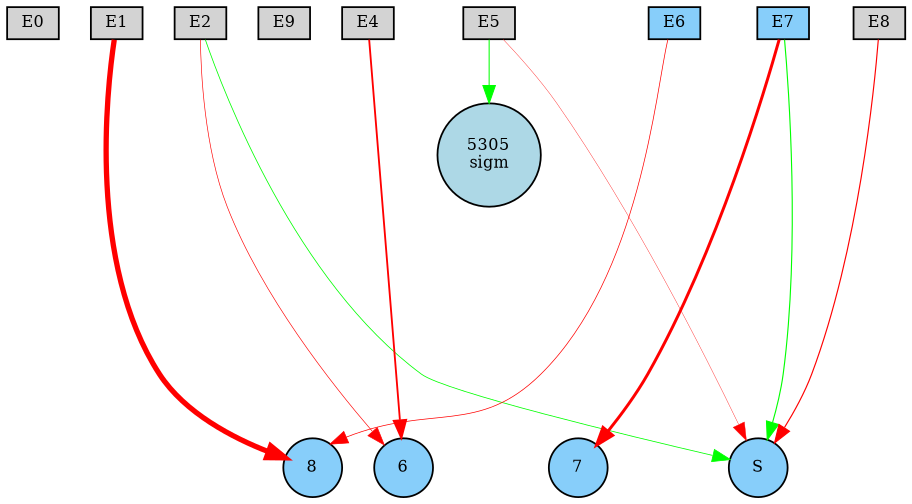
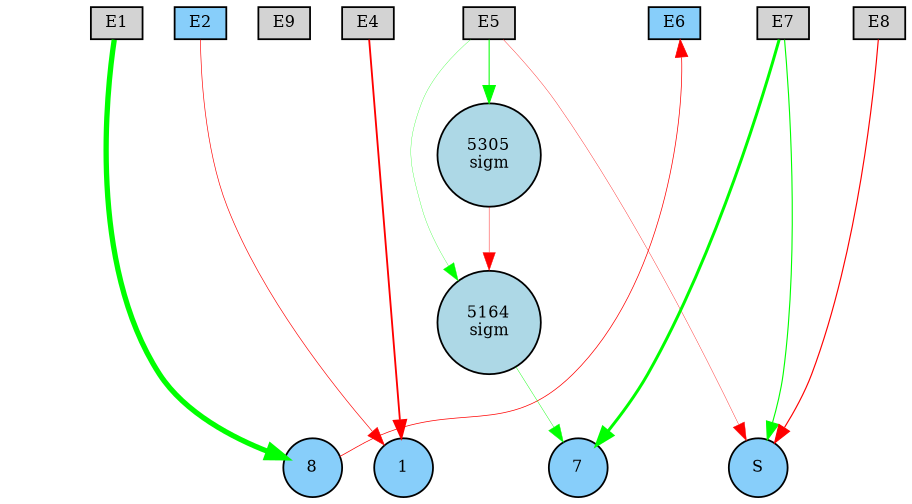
  digraph {
    node [fillcolor=lightgray fontsize=9 shape=box style=filled]
    edge [style=solid]
-   E0 [height=0.2 width=0.2]
    E1 [height=0.2 width=0.2]
-   E2 [height=0.2 width=0.2]
+   E2 [fillcolor=lightskyblue height=0.2 width=0.2]
    n4 [height=0.2 label=E9 width=0.2]
    E4 [height=0.2 width=0.2]
    E5 [height=0.2 width=0.2]
    E6 [fillcolor=lightskyblue height=0.2 width=0.2]
-   E7 [fillcolor=lightskyblue height=0.2 width=0.2]
+   E7 [height=0.2 width=0.2]
    E8 [height=0.2 width=0.2]
    n10 [fillcolor=lightskyblue height=0.2 label=8 shape=circle width=0.2]
-   1 [fillcolor=lightskyblue height=0.2 shape=circle width=0.2 label=6]
+   1 [fillcolor=lightskyblue height=0.2 shape=circle width=0.2]
    n12 [fillcolor=lightskyblue height=0.2 label=7 shape=circle width=0.2]
    S [fillcolor=lightskyblue height=0.2 shape=circle width=0.2]
+   n14 [fillcolor=lightblue height=0.2 label="5164\nsigm" shape=circle width=0.2]
    n15 [fillcolor=lightblue height=0.2 label="5305\nsigm" shape=circle width=0.2]
    subgraph sub_1 {
      rank=source
-     E0
      E1
      E2
      n4
      E4
      E5
      E6
      E7
      E8
    }
    subgraph sub_2 {
      rank=sink
      n10
      1
      n12
      S
    }
-   E0 -> E1 [style=invis]
    E1 -> E2 [style=invis]
-   E1 -> n10 [color=red penwidth=2.9744510659080667]
+   E1 -> n10 [color=green penwidth=2.9744510659080667]
    E2 -> n4 [style=invis]
    E2 -> 1 [color=red penwidth=0.3636531113022857]
-   E2 -> S [color=green penwidth=0.4423128278248456]
    n4 -> E4 [style=invis]
    E4 -> E5 [style=invis]
    E4 -> 1 [color=red penwidth=1.0401539672855387]
    E5 -> E6 [style=invis]
    E5 -> S [color=red penwidth=0.20315304296591336]
+   E5 -> n14 [color=green penwidth=0.16295108829467359]
    E5 -> n15 [color=green penwidth=0.5741032965729753]
    E6 -> E7 [style=invis]
-   E6 -> n10 [color=red penwidth=0.40604595268040355]
+   n10 -> E6 [color=red penwidth=0.40604595268040355]
    E7 -> E8 [style=invis]
-   E7 -> n12 [color=red penwidth=1.6624263963049175]
+   E7 -> n12 [color=green penwidth=1.6624263963049175]
    E7 -> S [color=green penwidth=0.6311321400328009]
    E8 -> S [color=red penwidth=0.6491663905731452]
    n10 -> 1 [style=invis]
    1 -> n12 [style=invis]
    n12 -> S [style=invis]
+   n14 -> n12 [color=green penwidth=0.23494245358678176]
+   n15 -> n14 [color=red penwidth=0.2315960827531464]
  }
